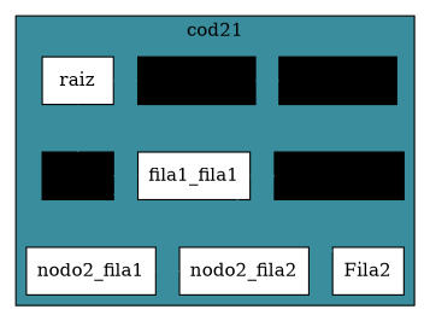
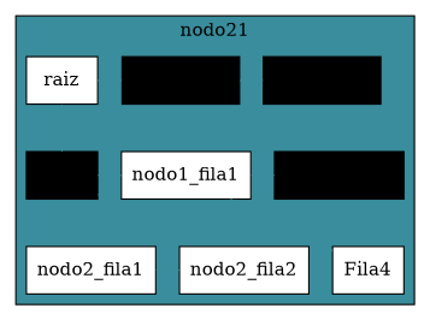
  digraph {
    node [fillcolor=white shape=box style=filled group=2]
    edge [color="#398D9C" dir=none]
    raiz [group=""]
    Columna1 [fillcolor=black]
    Columna2 [fillcolor=black group=3]
    Fila1 [fillcolor=black group=1]
-   nodo1_fila1 [label=fila1_fila1]
+   nodo1_fila1
    nodo1_fila2 [fillcolor=black]
-   Fila2 [group=1]
+   Fila2 [group=1 label=Fila4]
    nodo2_fila1
    nodo2_fila2
    subgraph cluster_1 {
      bgcolor="#398D9C"
-     label=cod21
+     label=nodo21
      subgraph sub_2 {
        bgcolor="#398D9C"
        label=cod21
        rank=same
        raiz
        Columna1
      }
      subgraph sub_3 {
        bgcolor="#398D9C"
        label=cod21
        rank=same
        raiz
        Columna2
      }
      subgraph sub_4 {
        bgcolor="#398D9C"
        label=cod21
        rank=same
        Fila1
        nodo1_fila1
      }
      subgraph sub_5 {
        bgcolor="#398D9C"
        label=cod21
        rank=same
        Fila1
        nodo1_fila2
      }
      subgraph sub_6 {
        bgcolor="#398D9C"
        label=cod21
        rank=same
        Fila2
        nodo2_fila1
      }
      subgraph sub_7 {
        bgcolor="#398D9C"
        label=cod21
        rank=same
        Fila2
        nodo2_fila2
      }
    }
    raiz -> Columna1
    raiz -> Fila1
    Columna1 -> Columna2
    Fila1 -> nodo1_fila1
    Fila1 -> Fila2
    nodo1_fila1 -> nodo1_fila2
    Fila2 -> nodo1_fila1
    nodo2_fila1 -> nodo2_fila2
  }
